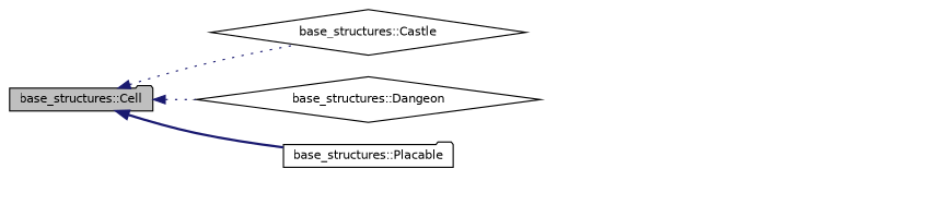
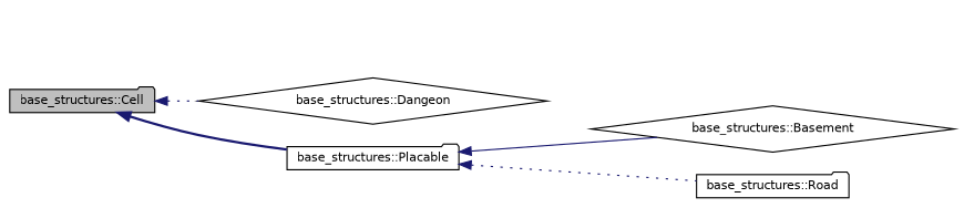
  digraph {
    rankdir=LR
    node [color=black fillcolor=white fontname=Helvetica fontsize=10 shape=folder style=filled]
    edge [color=midnightblue dir=back fontname=Helvetica fontsize=10 labelfontname=Helvetica labelfontsize=10 style=dotted]
    n1 [fillcolor=grey75 fontcolor=black height=0.2 label="base_structures::Cell" width=0.4]
-   n2 [height=0.2 label="base_structures::Castle" shape=diamond width=0.4]
    n3 [height=0.2 label="base_structures::Dangeon" shape=diamond width=0.4]
    n4 [height=0.2 label="base_structures::Placable" width=0.4]
-   n1 -> n2
+   n5 [height=0.2 label="base_structures::Basement" shape=diamond width=0.4]
+   n6 [height=0.2 label="base_structures::Road" width=0.4]
    n1 -> n3
    n1 -> n4 [style=bold]
+   n4 -> n5 [style=solid]
+   n4 -> n6
  }
